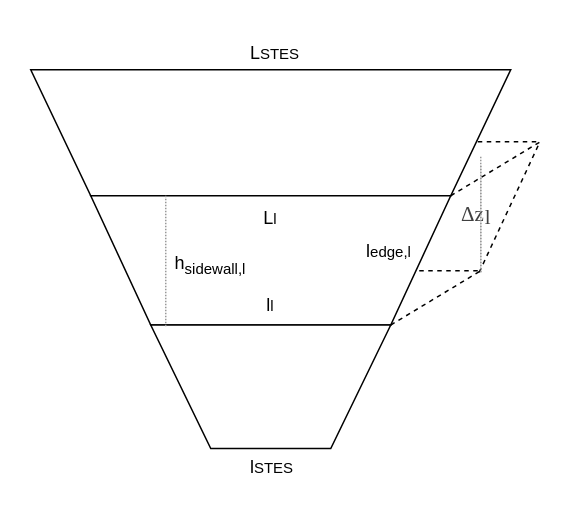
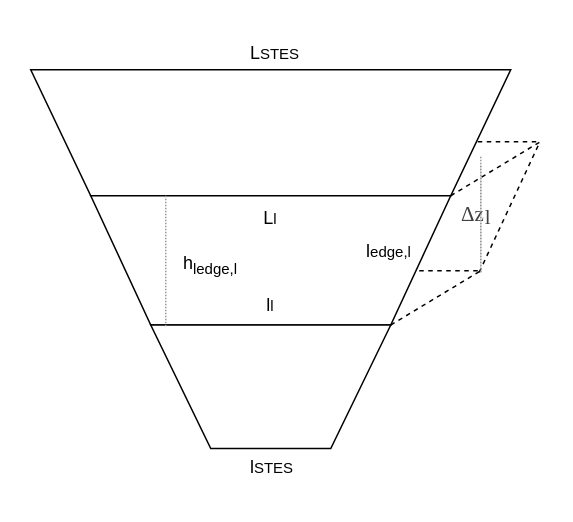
  <mxCell id="0" />
  <mxCell id="1" parent="0" />
  <mxCell id="2" value="" style="shape=trapezoid;perimeter=trapezoidPerimeter;whiteSpace=wrap;html=1;fixedSize=1;size=40;rotation=-180;" vertex="1" parent="1"><mxGeometry x="20" y="46" width="320" height="84" as="geometry" /></mxCell>
  <mxCell id="3" value="" style="shape=trapezoid;perimeter=trapezoidPerimeter;whiteSpace=wrap;html=1;fixedSize=1;size=40;rotation=-180;" vertex="1" parent="1"><mxGeometry x="60" y="130" width="240" height="86.19" as="geometry" /></mxCell>
  <mxCell id="4" value="" style="shape=trapezoid;perimeter=trapezoidPerimeter;whiteSpace=wrap;html=1;fixedSize=1;size=40;rotation=-180;" vertex="1" parent="1"><mxGeometry x="100" y="216.19" width="160" height="82.38" as="geometry" /></mxCell>
  <mxCell id="5" value="" style="endArrow=none;dashed=1;html=1;strokeWidth=1;rounded=0;" edge="1" parent="1"><mxGeometry width="50" height="50" relative="1" as="geometry"><mxPoint x="260" y="216.19" as="sourcePoint" /><mxPoint x="320" y="180" as="targetPoint" /></mxGeometry></mxCell>
  <mxCell id="6" value="" style="endArrow=none;dashed=1;html=1;strokeWidth=1;rounded=0;" edge="1" parent="1"><mxGeometry width="50" height="50" relative="1" as="geometry"><mxPoint x="319" y="181" as="sourcePoint" /><mxPoint x="359" y="95" as="targetPoint" /></mxGeometry></mxCell>
  <mxCell id="7" value="" style="endArrow=none;dashed=1;html=1;strokeWidth=1;rounded=0;" edge="1" parent="1"><mxGeometry width="50" height="50" relative="1" as="geometry"><mxPoint x="300" y="130" as="sourcePoint" /><mxPoint x="360" y="93.81" as="targetPoint" /></mxGeometry></mxCell>
  <mxCell id="8" value="" style="endArrow=none;dashed=1;html=1;strokeWidth=1;rounded=0;" edge="1" parent="1"><mxGeometry width="50" height="50" relative="1" as="geometry"><mxPoint x="318" y="94" as="sourcePoint" /><mxPoint x="359" y="94" as="targetPoint" /></mxGeometry></mxCell>
  <mxCell id="9" value="" style="endArrow=none;html=1;rounded=0;dashed=1;strokeWidth=1;dashPattern=1 1;strokeColor=#999999;" edge="1" parent="1"><mxGeometry width="50" height="50" relative="1" as="geometry"><mxPoint x="320" y="181" as="sourcePoint" /><mxPoint x="320" y="110" as="targetPoint" /></mxGeometry></mxCell>
  <mxCell id="10" value="L&lt;span style=&quot;font-size: 10px;&quot;&gt;l&lt;/span&gt;" style="text;html=1;strokeColor=none;fillColor=none;align=center;verticalAlign=middle;whiteSpace=wrap;rounded=0;" vertex="1" parent="1"><mxGeometry x="150" y="130" width="60" height="30" as="geometry" /></mxCell>
  <mxCell id="11" value="&lt;sub&gt;&lt;span style=&quot;font-size: 12px;&quot;&gt;l&lt;/span&gt;l&lt;/sub&gt;" style="text;html=1;strokeColor=none;fillColor=none;align=center;verticalAlign=middle;whiteSpace=wrap;rounded=0;" vertex="1" parent="1"><mxGeometry x="150" y="186.19" width="60" height="30" as="geometry" /></mxCell>
  <mxCell id="12" value="L&lt;span style=&quot;font-size: 10px;&quot;&gt;STES&lt;/span&gt;" style="text;html=1;strokeColor=none;fillColor=none;align=center;verticalAlign=middle;whiteSpace=wrap;rounded=0;" vertex="1" parent="1"><mxGeometry x="153" y="20" width="60" height="30" as="geometry" /></mxCell>
  <mxCell id="13" value="l&lt;span style=&quot;font-size: 10px;&quot;&gt;STES&lt;/span&gt;" style="text;html=1;strokeColor=none;fillColor=none;align=center;verticalAlign=middle;whiteSpace=wrap;rounded=0;" vertex="1" parent="1"><mxGeometry x="151" y="295.57" width="60" height="30" as="geometry" /></mxCell>
  <mxCell id="14" value="&lt;font style=&quot;font-size: 14px;&quot;&gt;&lt;span style=&quot;box-sizing: border-box; transition: none 0s ease 0s; color: rgb(64, 64, 64); display: inline; position: static; border: 0px; padding: 0px; margin: 0px; vertical-align: 0px; line-height: normal; font-family: MathJax_Main;&quot; id=&quot;MathJax-Span-12001&quot; class=&quot;mi&quot;&gt;Δ&lt;/span&gt;&lt;span style=&quot;box-sizing: border-box; transition: none 0s ease 0s; color: rgb(64, 64, 64); display: inline; position: static; border: 0px; padding: 0px; margin: 0px; vertical-align: 0px; line-height: normal; font-family: Lato, proxima-nova, &amp;quot;Helvetica Neue&amp;quot;, Arial, sans-serif;&quot; id=&quot;MathJax-Span-12002&quot; class=&quot;msubsup&quot;&gt;&lt;span style=&quot;box-sizing: border-box; transition: none 0s ease 0s; display: inline-block; position: relative; border: 0px; padding: 0px; margin: 0px; vertical-align: 0px; line-height: normal; width: 0.751em; height: 0px;&quot;&gt;&lt;span style=&quot;box-sizing: border-box; transition: none 0s ease 0s; position: absolute; border: 0px; padding: 0px; margin: 0px; vertical-align: 0px; line-height: normal; clip: rect(3.421em, 1000.48em, 4.169em, -999.997em); top: -4.004em; left: 0em;&quot;&gt;&lt;span style=&quot;box-sizing: border-box; transition: none 0s ease 0s; display: inline; position: static; border: 0px; padding: 0px; margin: 0px; vertical-align: 0px; line-height: normal; font-family: MathJax_Math-italic;&quot; id=&quot;MathJax-Span-12003&quot; class=&quot;mi&quot;&gt;z&lt;span style=&quot;box-sizing: border-box; transition: none 0s ease 0s; display: inline-block; position: static; border: 0px; padding: 0px; margin: 0px; vertical-align: 0px; line-height: normal; overflow: hidden; height: 1px; width: 0.003em;&quot;&gt;&lt;/span&gt;&lt;/span&gt;&lt;span style=&quot;box-sizing: border-box; transition: none 0s ease 0s; display: inline-block; position: static; border: 0px; padding: 0px; margin: 0px; vertical-align: 0px; line-height: normal; width: 0px; height: 4.009em;&quot;&gt;&lt;/span&gt;&lt;/span&gt;&lt;span style=&quot;box-sizing: border-box; transition: none 0s ease 0s; position: absolute; border: 0px; padding: 0px; margin: 0px; vertical-align: 0px; line-height: normal; top: -3.843em; left: 0.483em;&quot;&gt;&lt;span style=&quot;box-sizing: border-box; transition: none 0s ease 0s; display: inline; position: static; border: 0px; padding: 0px; margin: 0px; vertical-align: 0px; line-height: normal;&quot; id=&quot;MathJax-Span-12004&quot; class=&quot;texatom&quot;&gt;&lt;span style=&quot;box-sizing: border-box; transition: none 0s ease 0s; display: inline; position: static; border: 0px; padding: 0px; margin: 0px; vertical-align: 0px; line-height: normal;&quot; id=&quot;MathJax-Span-12005&quot; class=&quot;mrow&quot;&gt;&lt;span style=&quot;box-sizing: border-box; transition: none 0s ease 0s; display: inline; position: static; border: 0px; padding: 0px; margin: 0px; vertical-align: 0px; line-height: normal; font-family: MathJax_Math-italic;&quot; id=&quot;MathJax-Span-12006&quot; class=&quot;mi&quot;&gt;l&lt;/span&gt;&lt;/span&gt;&lt;/span&gt;&lt;span style=&quot;box-sizing: border-box; transition: none 0s ease 0s; display: inline-block; position: static; border: 0px; padding: 0px; margin: 0px; vertical-align: 0px; line-height: normal; width: 0px; height: 4.009em;&quot;&gt;&lt;/span&gt;&lt;/span&gt;&lt;/span&gt;&lt;/span&gt;&lt;span style=&quot;box-sizing: border-box; transition: none 0s ease 0s; color: rgb(64, 64, 64); display: inline; position: static; border: 0px; padding: 0px 0px 0px 0.27em; margin: 0px; vertical-align: 0px; line-height: normal; font-family: MathJax_Main;&quot; id=&quot;MathJax-Span-12007&quot; class=&quot;mo&quot;&gt;&lt;/span&gt;&lt;/font&gt;" style="text;html=1;strokeColor=none;fillColor=none;align=center;verticalAlign=middle;whiteSpace=wrap;rounded=0;" vertex="1" parent="1"><mxGeometry x="289" y="126" width="60" height="30" as="geometry" /></mxCell>
  <mxCell id="15" value="&lt;sub&gt;&lt;span style=&quot;font-size: 12px;&quot;&gt;l&lt;/span&gt;edge,l&lt;/sub&gt;" style="text;html=1;strokeColor=none;fillColor=none;align=center;verticalAlign=middle;whiteSpace=wrap;rounded=0;" vertex="1" parent="1"><mxGeometry x="229" y="150" width="60" height="30" as="geometry" /></mxCell>
  <mxCell id="16" value="" style="endArrow=none;html=1;rounded=0;dashed=1;strokeWidth=1;dashPattern=1 1;strokeColor=#999999;" edge="1" parent="1"><mxGeometry width="50" height="50" relative="1" as="geometry"><mxPoint x="110" y="217" as="sourcePoint" /><mxPoint x="110" y="130" as="targetPoint" /></mxGeometry></mxCell>
- <mxCell id="17" value="h&lt;sub&gt;sidewall,l&lt;/sub&gt;" style="text;html=1;strokeColor=none;fillColor=none;align=center;verticalAlign=middle;whiteSpace=wrap;rounded=0;" vertex="1" parent="1"><mxGeometry x="110" y="160.81" width="60" height="30" as="geometry" /></mxCell>
+ <mxCell id="17" value="h&lt;sub&gt;ledge,l&lt;/sub&gt;" style="text;html=1;strokeColor=none;fillColor=none;align=center;verticalAlign=middle;whiteSpace=wrap;rounded=0;" vertex="1" parent="1"><mxGeometry x="110" y="160.81" width="60" height="30" as="geometry" /></mxCell>
  <mxCell id="18" value="" style="endArrow=none;html=1;rounded=0;dashed=1;strokeWidth=1;dashPattern=1 1;strokeColor=#999999;" edge="1" parent="1"><mxGeometry width="50" height="50" relative="1" as="geometry"><mxPoint x="320" y="181" as="sourcePoint" /><mxPoint x="320" y="104" as="targetPoint" /></mxGeometry></mxCell>
  <mxCell id="19" value="" style="endArrow=none;dashed=1;html=1;strokeWidth=1;rounded=0;" edge="1" parent="1"><mxGeometry width="50" height="50" relative="1" as="geometry"><mxPoint x="279" y="180" as="sourcePoint" /><mxPoint x="320" y="180" as="targetPoint" /></mxGeometry></mxCell>
